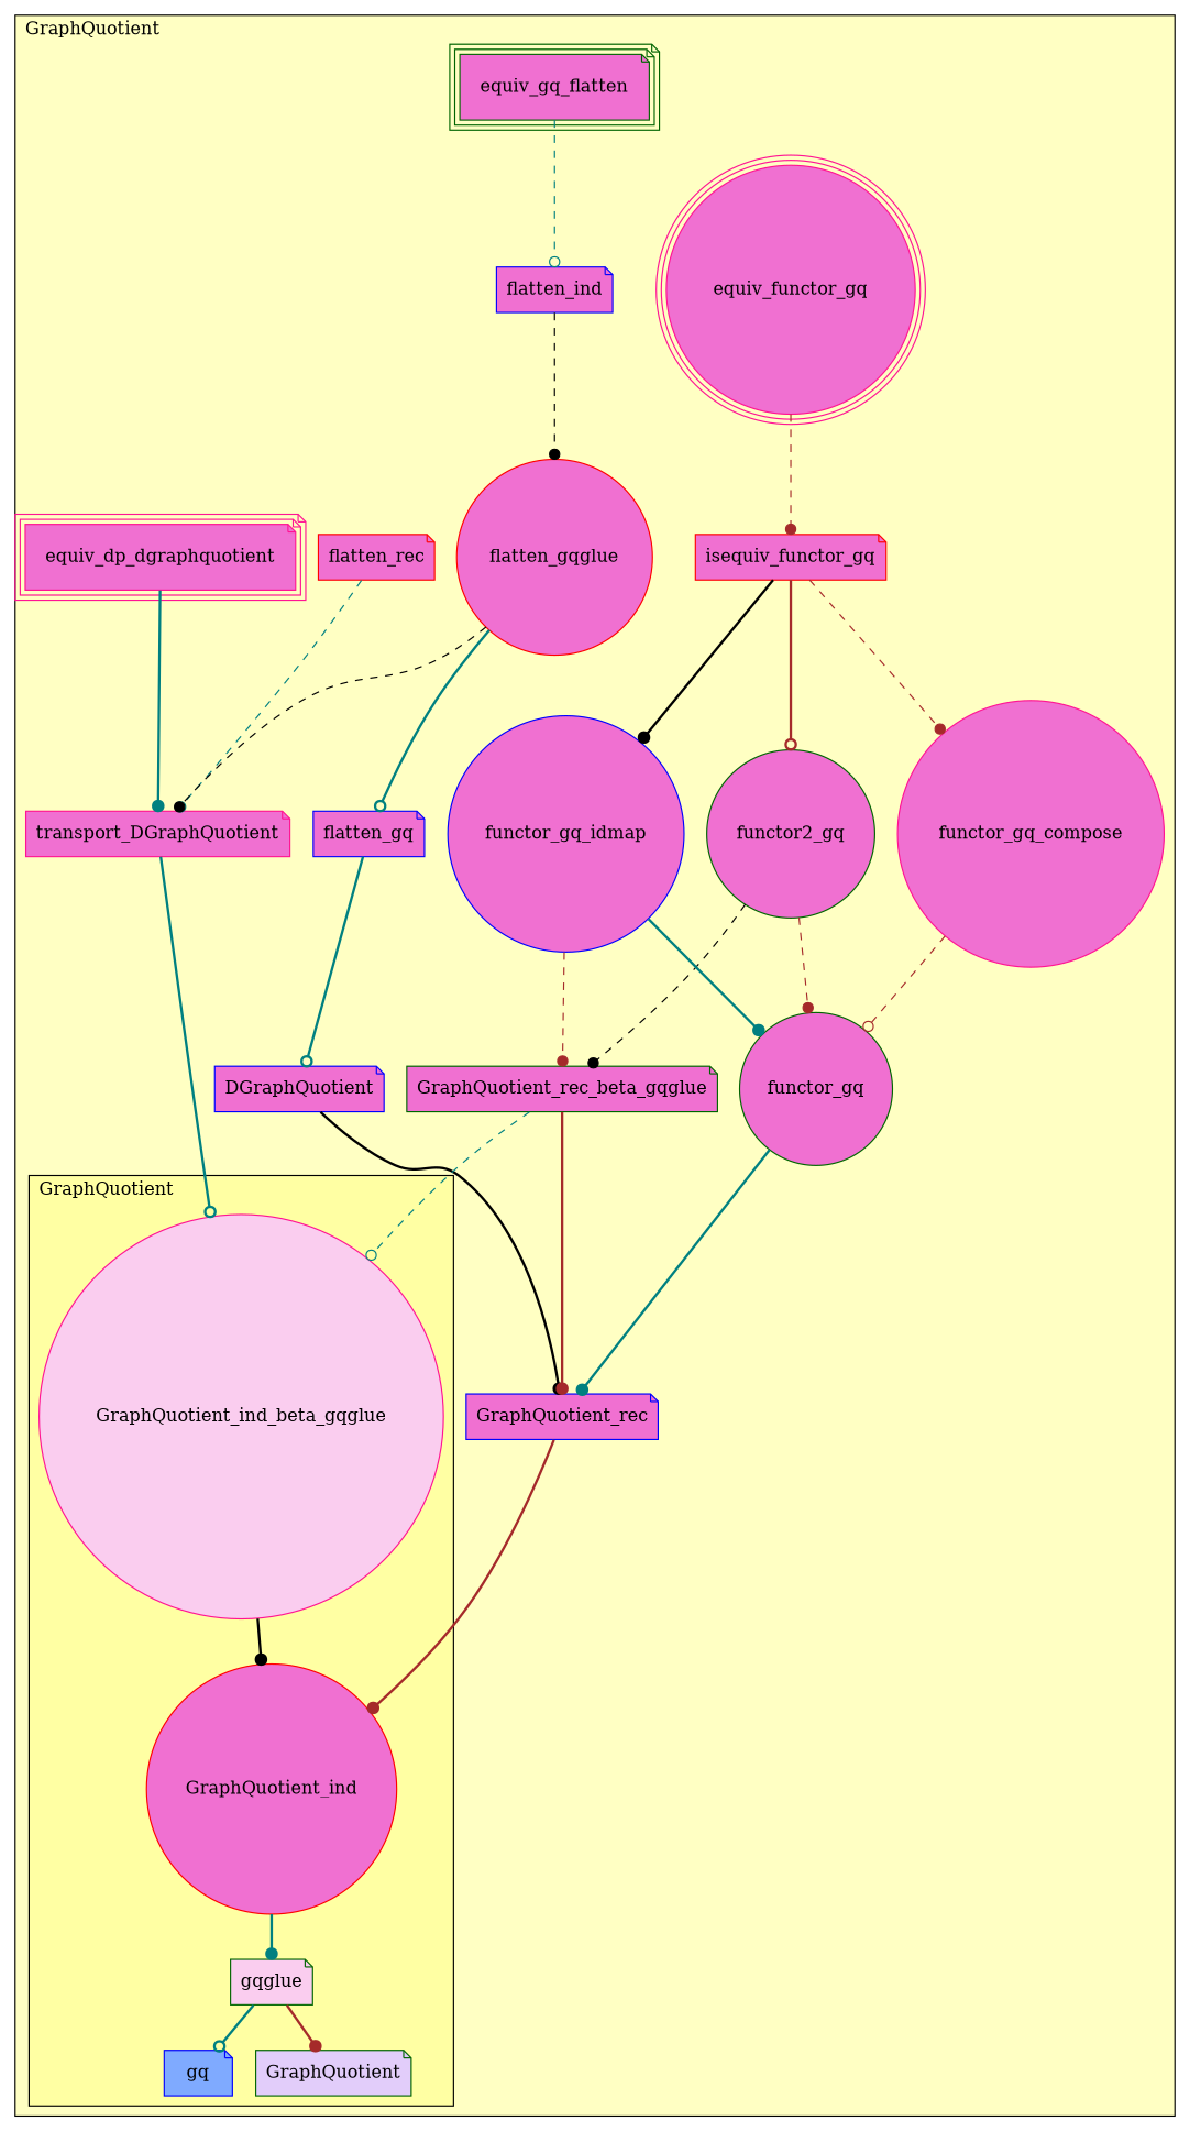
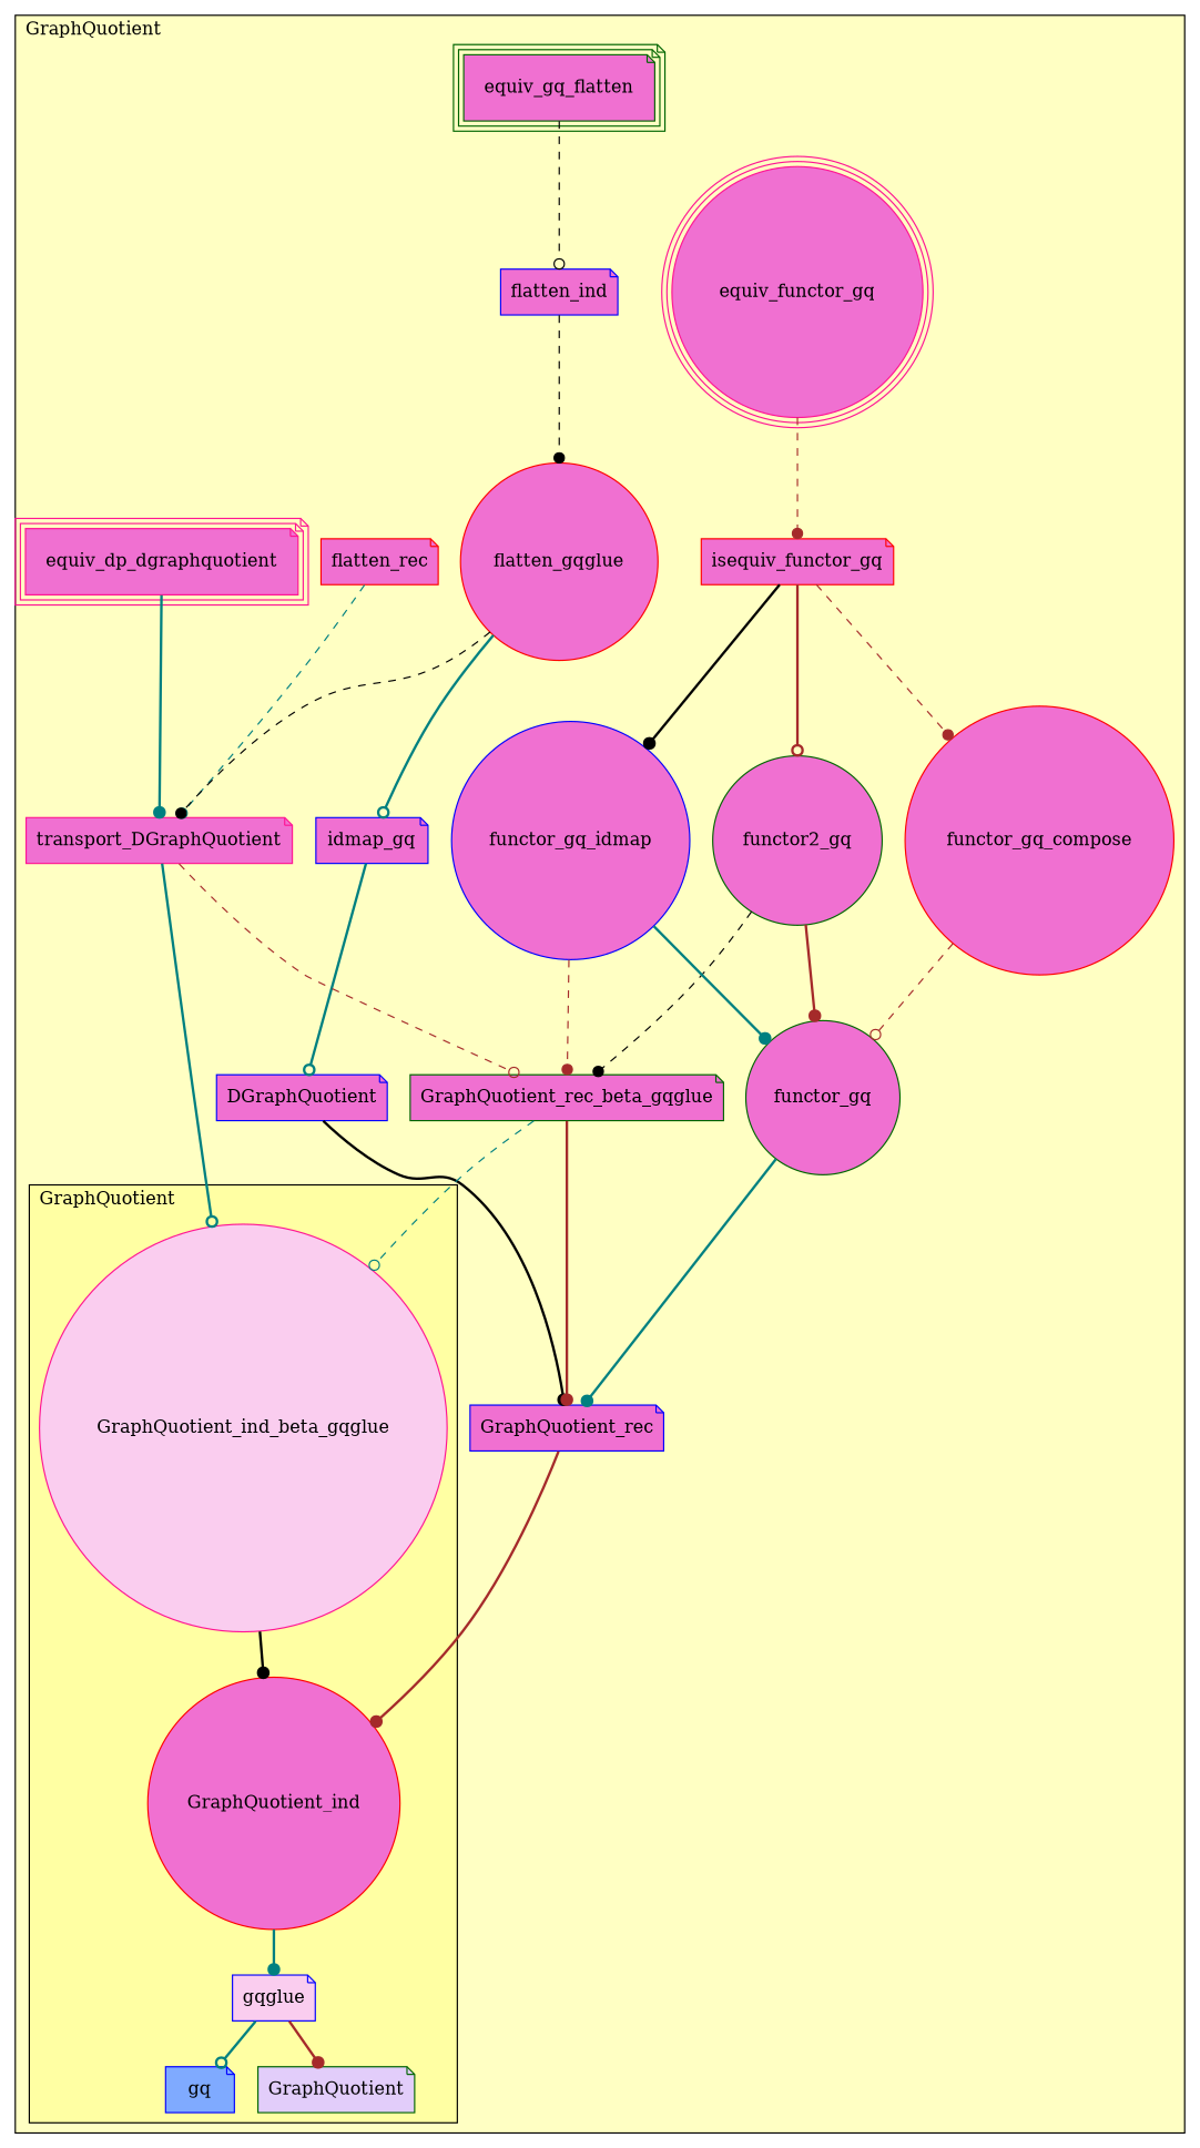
  digraph {
    node [color=blue fillcolor="#F070D1" shape=note style=filled]
    edge [arrowhead=dot color=teal style=bold]
    n1 [color=deeppink fillcolor="#FACDEF" label=GraphQuotient_ind_beta_gqglue shape=circle]
    n2 [color=red label=GraphQuotient_ind shape=circle]
-   n3 [color=darkgreen fillcolor="#FACDEF" label=gqglue]
+   n3 [fillcolor="#FACDEF" label=gqglue]
    n4 [fillcolor="#7FAAFF" label=gq]
    n5 [color=darkgreen fillcolor="#E2CDFA" label=GraphQuotient]
    n6 [color=deeppink label=equiv_functor_gq peripheries=3 shape=circle]
    n7 [color=red label=isequiv_functor_gq]
    n8 [color=darkgreen label=functor2_gq shape=circle]
-   n9 [color=deeppink label=functor_gq_compose shape=circle]
+   n9 [color=red label=functor_gq_compose shape=circle]
    n10 [label=functor_gq_idmap shape=circle]
    n11 [color=darkgreen label=functor_gq shape=circle]
    n12 [color=darkgreen label=equiv_gq_flatten peripheries=3]
    n13 [color=red label=flatten_rec]
    n14 [label=flatten_ind]
    n15 [color=deeppink label=equiv_dp_dgraphquotient peripheries=3]
    n16 [color=red label=flatten_gqglue shape=circle]
-   n17 [label=flatten_gq]
+   n17 [label=idmap_gq]
    n18 [color=deeppink label=transport_DGraphQuotient]
    n19 [label=DGraphQuotient]
    n20 [color=darkgreen label=GraphQuotient_rec_beta_gqglue]
    n21 [label=GraphQuotient_rec]
    subgraph cluster_1 {
      fillcolor="#FFFFC3"
      label=GraphQuotient
      labeljust=l
      style=filled
      n6
      n7
      n8
      n9
      n10
      n11
      n12
      n13
      n14
      n15
      n16
      n17
      n18
      n19
      n20
      n21
      subgraph cluster_2 {
        fillcolor="#FFFFA3"
        label=GraphQuotient
        labeljust=l
        style=filled
        n1
        n2
        n3
        n4
        n5
      }
    }
    n1 -> n2 [color=black]
    n2 -> n3
    n3 -> n4 [arrowhead=odot]
    n3 -> n5 [color=brown]
    n6 -> n7 [color=brown style=dashed]
    n7 -> n8 [arrowhead=odot color=brown]
    n7 -> n9 [color=brown style=dashed]
    n7 -> n10 [color=black]
-   n8 -> n11 [color=brown style=dashed]
+   n8 -> n11 [color=brown]
    n8 -> n20 [color=black style=dashed]
    n9 -> n11 [arrowhead=odot color=brown style=dashed]
    n10 -> n11
    n10 -> n20 [color=brown style=dashed]
    n11 -> n21
-   n12 -> n14 [arrowhead=odot style=dashed]
+   n12 -> n14 [arrowhead=odot color=black style=dashed]
    n13 -> n18 [arrowhead=odot style=dashed]
    n14 -> n16 [color=black style=dashed]
    n15 -> n18
    n16 -> n17 [arrowhead=odot]
    n16 -> n18 [color=black style=dashed]
    n17 -> n19 [arrowhead=odot]
    n18 -> n1 [arrowhead=odot]
+   n18 -> n20 [arrowhead=odot color=brown style=dashed]
    n19 -> n21 [color=black]
    n20 -> n1 [arrowhead=odot style=dashed]
    n20 -> n21 [color=brown]
    n21 -> n2 [color=brown]
  }
